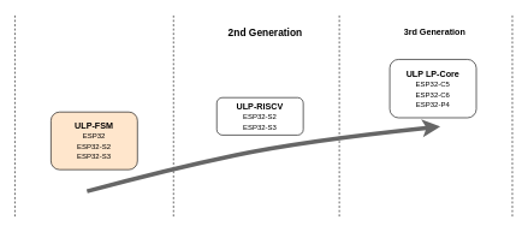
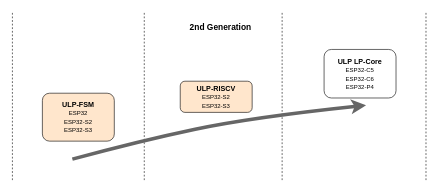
  <mxCell id="0" />
  <mxCell id="1" parent="0" />
  <mxCell id="2" value="&lt;b&gt;ULP-FSM&lt;/b&gt;&lt;br&gt;&lt;font size=&quot;1&quot;&gt;ESP32&lt;br&gt;ESP32-S2&lt;br&gt;ESP32-S3&lt;/font&gt;" style="rounded=1;whiteSpace=wrap;html=1;fillColor=#ffe6cc;" vertex="1" parent="1"><mxGeometry x="70" y="155" width="120" height="80" as="geometry" /></mxCell>
  <mxCell id="3" value="" style="endArrow=none;dashed=1;html=1;rounded=0;" edge="1" parent="1"><mxGeometry width="50" height="50" relative="1" as="geometry"><mxPoint x="240" y="300" as="sourcePoint" /><mxPoint x="240" y="20" as="targetPoint" /></mxGeometry></mxCell>
- <mxCell id="4" value="&lt;b&gt;ULP-RISCV&lt;/b&gt;&lt;br&gt;&lt;font size=&quot;1&quot;&gt;ESP32-S2&lt;br&gt;ESP32-S3&lt;/font&gt;" style="rounded=1;whiteSpace=wrap;html=1;" vertex="1" parent="1"><mxGeometry x="300" y="135" width="120" height="52" as="geometry" /></mxCell>
+ <mxCell id="4" value="&lt;b&gt;ULP-RISCV&lt;/b&gt;&lt;br&gt;&lt;font size=&quot;1&quot;&gt;ESP32-S2&lt;br&gt;ESP32-S3&lt;/font&gt;" style="rounded=1;whiteSpace=wrap;html=1;fillColor=#ffe6cc;" vertex="1" parent="1"><mxGeometry x="300" y="135" width="120" height="52" as="geometry" /></mxCell>
  <mxCell id="5" value="" style="endArrow=none;dashed=1;html=1;rounded=0;" edge="1" parent="1"><mxGeometry width="50" height="50" relative="1" as="geometry"><mxPoint x="470" y="300" as="sourcePoint" /><mxPoint x="470" y="20" as="targetPoint" /></mxGeometry></mxCell>
  <mxCell id="6" value="&lt;div&gt;&lt;b&gt;ULP LP-Core&lt;/b&gt;&lt;/div&gt;&lt;div&gt;&lt;font size=&quot;1&quot;&gt;ESP32-C5&lt;br&gt;ESP32-C6&lt;/font&gt;&lt;/div&gt;&lt;div&gt;&lt;font size=&quot;1&quot;&gt;ESP32-P4&lt;/font&gt;&lt;/div&gt;" style="rounded=1;whiteSpace=wrap;html=1;" vertex="1" parent="1"><mxGeometry x="540" y="82" width="120" height="81" as="geometry" /></mxCell>
  <mxCell id="7" value="" style="endArrow=none;dashed=1;html=1;rounded=0;" edge="1" parent="1"><mxGeometry width="50" height="50" relative="1" as="geometry"><mxPoint x="710" y="300" as="sourcePoint" /><mxPoint x="710" y="20" as="targetPoint" /></mxGeometry></mxCell>
  <mxCell id="8" value="" style="endArrow=none;dashed=1;html=1;rounded=0;" edge="1" parent="1"><mxGeometry width="50" height="50" relative="1" as="geometry"><mxPoint x="20" y="300" as="sourcePoint" /><mxPoint x="20" y="20" as="targetPoint" /></mxGeometry></mxCell>
  <mxCell id="9" value="&lt;font style=&quot;font-size: 14px;&quot;&gt;&lt;b&gt;2nd Generation&lt;/b&gt;&lt;/font&gt;" style="text;html=1;align=center;verticalAlign=middle;whiteSpace=wrap;rounded=0;" vertex="1" parent="1"><mxGeometry x="315" y="30" width="105" height="30" as="geometry" /></mxCell>
- <mxCell id="10" value="&lt;b&gt;3rd Generation&lt;/b&gt;" style="text;html=1;align=center;verticalAlign=middle;whiteSpace=wrap;rounded=0;fontSize=12;" vertex="1" parent="1"><mxGeometry x="555" y="30" width="95" height="30" as="geometry" /></mxCell>
  <mxCell id="11" value="" style="curved=1;endArrow=classic;html=1;rounded=0;flowAnimation=0;shadow=0;strokeWidth=6;fillColor=#f5f5f5;strokeColor=#666666;" edge="1" parent="1"><mxGeometry width="50" height="50" relative="1" as="geometry"><mxPoint x="120" y="265" as="sourcePoint" /><mxPoint x="610" y="175" as="targetPoint" /><Array as="points"><mxPoint x="230" y="235" /><mxPoint x="420" y="195" /></Array></mxGeometry></mxCell>
